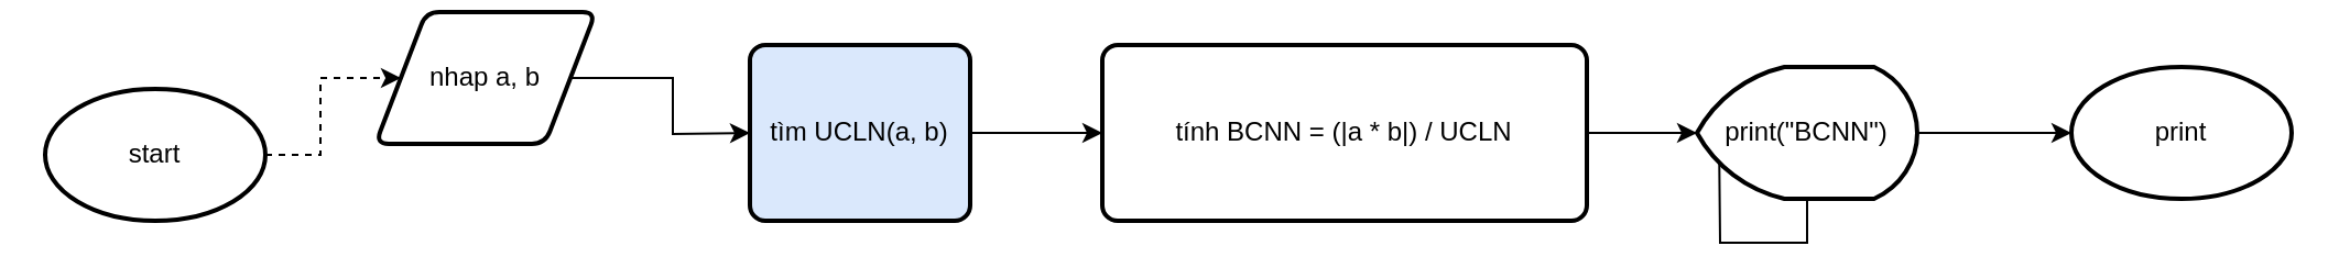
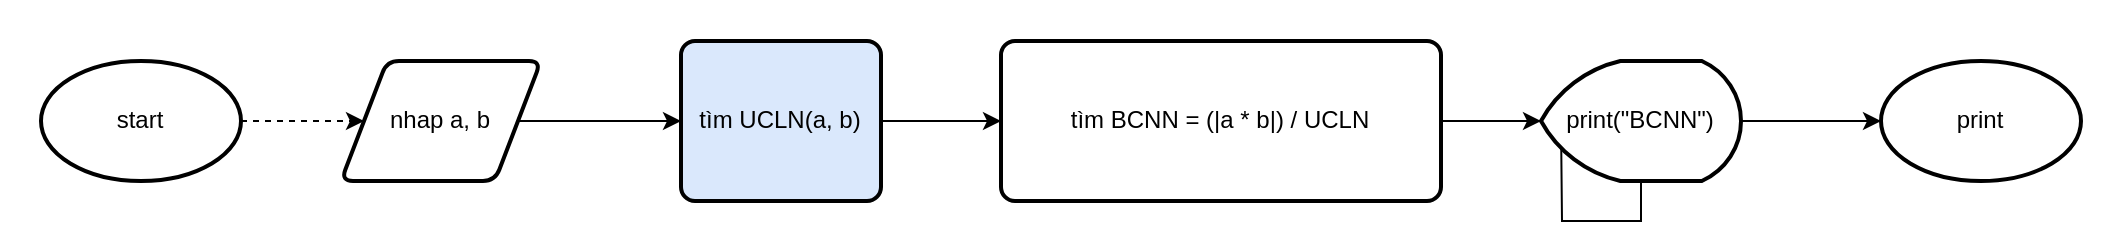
  <mxCell id="0" />
  <mxCell id="1" parent="0" />
  <mxCell id="2" style="edgeStyle=orthogonalEdgeStyle;rounded=0;orthogonalLoop=1;jettySize=auto;html=1;dashed=1;" edge="1" parent="1" source="3" target="5"><mxGeometry relative="1" as="geometry" /></mxCell>
- <mxCell id="3" value="start" style="strokeWidth=2;html=1;shape=mxgraph.flowchart.start_1;whiteSpace=wrap;" vertex="1" parent="1"><mxGeometry x="20" y="40" width="100" height="60" as="geometry" /></mxCell>
+ <mxCell id="3" value="start" style="strokeWidth=2;html=1;shape=mxgraph.flowchart.start_1;whiteSpace=wrap;" vertex="1" parent="1"><mxGeometry y="30" width="100" height="60" as="geometry" x="20" /></mxCell>
  <mxCell id="4" style="edgeStyle=orthogonalEdgeStyle;rounded=0;orthogonalLoop=1;jettySize=auto;html=1;" edge="1" parent="1" source="5"><mxGeometry relative="1" as="geometry"><mxPoint x="340" y="60" as="targetPoint" /></mxGeometry></mxCell>
- <mxCell id="5" value="nhap a, b" style="shape=parallelogram;html=1;strokeWidth=2;perimeter=parallelogramPerimeter;whiteSpace=wrap;rounded=1;arcSize=12;size=0.23;" vertex="1" parent="1"><mxGeometry x="170" y="5" width="100" height="60" as="geometry" /></mxCell>
+ <mxCell id="5" value="nhap a, b" style="shape=parallelogram;html=1;strokeWidth=2;perimeter=parallelogramPerimeter;whiteSpace=wrap;rounded=1;arcSize=12;size=0.23;" vertex="1" parent="1"><mxGeometry x="170" y="30" width="100" height="60" as="geometry" /></mxCell>
  <mxCell id="6" style="edgeStyle=orthogonalEdgeStyle;rounded=0;orthogonalLoop=1;jettySize=auto;html=1;" edge="1" parent="1" source="7"><mxGeometry relative="1" as="geometry"><mxPoint x="500" y="60" as="targetPoint" /></mxGeometry></mxCell>
  <mxCell id="7" value="tìm UCLN(a, b)" style="rounded=1;whiteSpace=wrap;html=1;absoluteArcSize=1;arcSize=14;strokeWidth=2;fillColor=#dae8fc;" vertex="1" parent="1"><mxGeometry x="340" y="20" width="100" height="80" as="geometry" /></mxCell>
  <mxCell id="8" style="edgeStyle=orthogonalEdgeStyle;rounded=0;orthogonalLoop=1;jettySize=auto;html=1;" edge="1" parent="1" source="12"><mxGeometry relative="1" as="geometry"><mxPoint x="780" y="60" as="targetPoint" /></mxGeometry></mxCell>
- <mxCell id="9" value="tính BCNN = (|a * b|) / UCLN" style="rounded=1;whiteSpace=wrap;html=1;absoluteArcSize=1;arcSize=14;strokeWidth=2;" vertex="1" parent="1"><mxGeometry x="500" y="20" width="220" height="80" as="geometry" /></mxCell>
+ <mxCell id="9" value="tìm BCNN = (|a * b|) / UCLN" style="rounded=1;whiteSpace=wrap;html=1;absoluteArcSize=1;arcSize=14;strokeWidth=2;" vertex="1" parent="1"><mxGeometry x="500" y="20" width="220" height="80" as="geometry" /></mxCell>
  <mxCell id="10" value="" style="edgeStyle=orthogonalEdgeStyle;rounded=0;orthogonalLoop=1;jettySize=auto;html=1;" edge="1" parent="1" source="9" target="12"><mxGeometry relative="1" as="geometry"><mxPoint x="780" y="60" as="targetPoint" /><mxPoint x="720" y="60" as="sourcePoint" /></mxGeometry></mxCell>
  <mxCell id="11" style="edgeStyle=orthogonalEdgeStyle;rounded=0;orthogonalLoop=1;jettySize=auto;html=1;" edge="1" parent="1" source="12"><mxGeometry relative="1" as="geometry"><mxPoint x="940" y="60" as="targetPoint" /></mxGeometry></mxCell>
  <mxCell id="12" value="print(&quot;BCNN&quot;)" style="strokeWidth=2;html=1;shape=mxgraph.flowchart.display;whiteSpace=wrap;" vertex="1" parent="1"><mxGeometry x="770" y="30" width="100" height="60" as="geometry" /></mxCell>
  <mxCell id="13" value="print" style="strokeWidth=2;html=1;shape=mxgraph.flowchart.start_1;whiteSpace=wrap;" vertex="1" parent="1"><mxGeometry x="940" y="30" width="100" height="60" as="geometry" /></mxCell>
